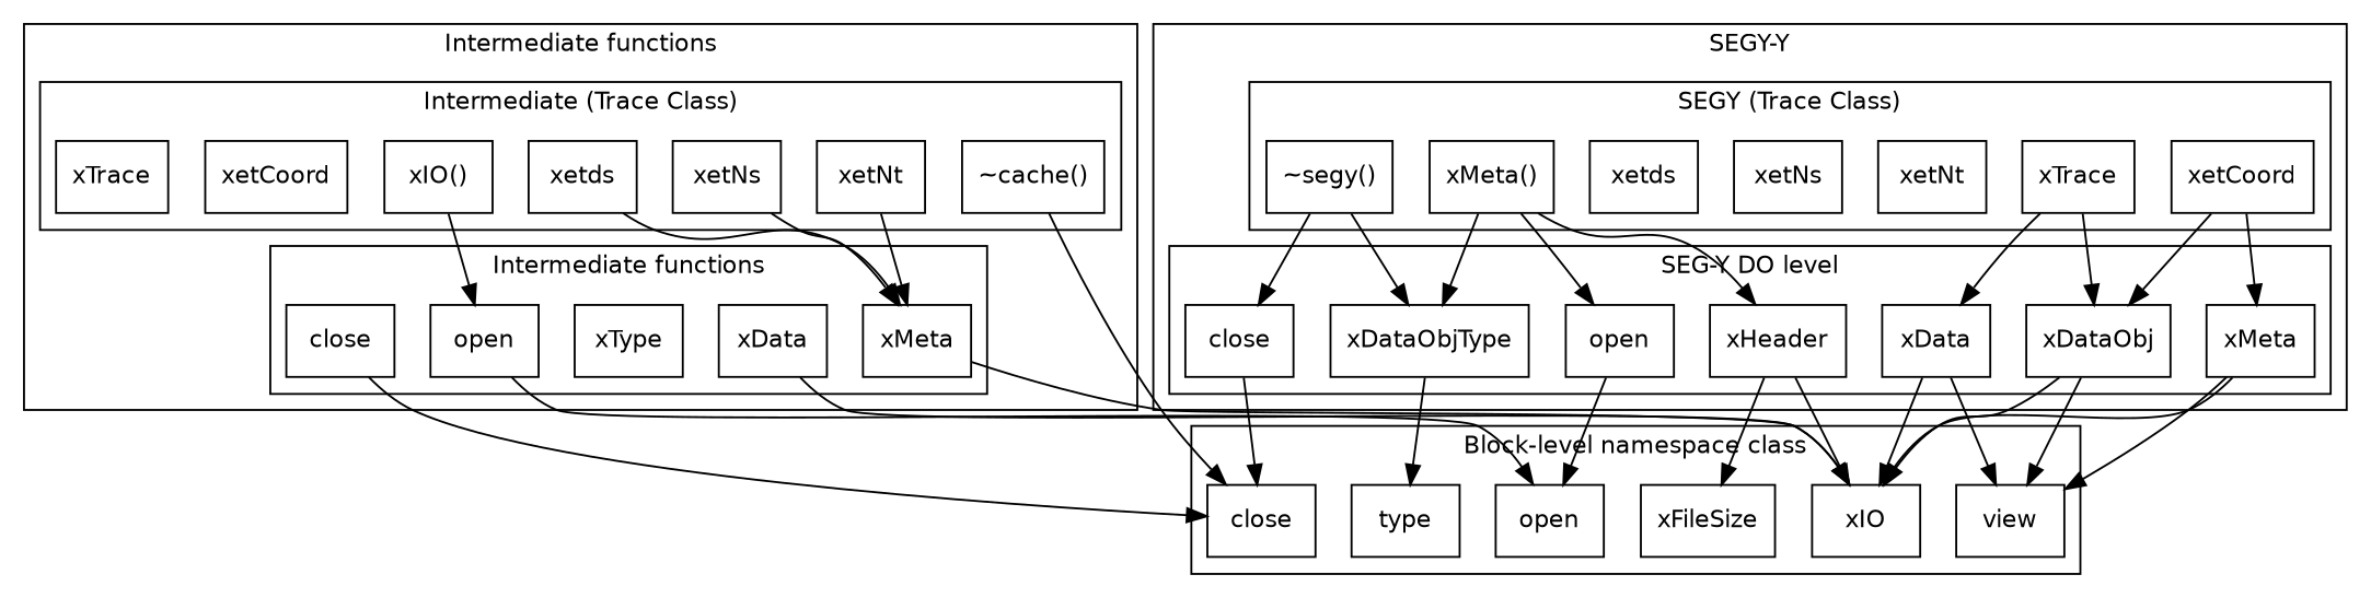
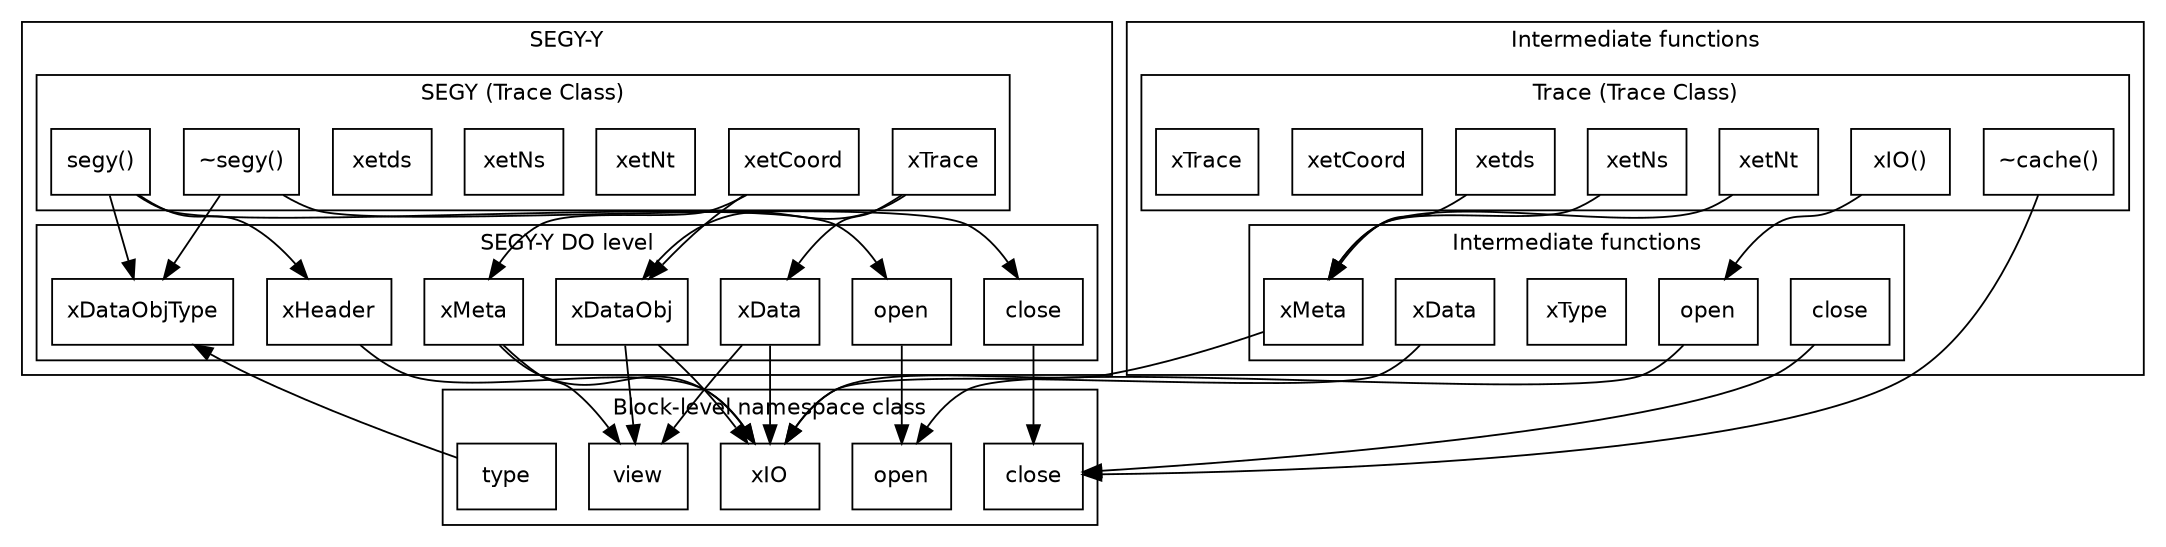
  digraph {
    fontname="DejaVu Sans"
    fontsize=12
    node [fontname="DejaVu Sans" fontsize=12 shape=record]
    edge [fontname="DejaVu Sans" fontsize=12]
    n1 [label="{open}"]
    n2 [label="{close}"]
-   n3 [label="{xFileSize}"]
    n4 [label="{view}"]
    n5 [label="{type}"]
    n6 [label="{xIO}"]
    n7 [label="{open}"]
    n8 [label="{close}"]
    n9 [label="{xType}"]
    n10 [label="{xMeta}"]
    n11 [label="{xData}"]
    n12 [label="xIO()"]
    n13 [label="~cache()"]
    n14 [label="{xetNt}"]
    n15 [label="{xetNs}"]
    n16 [label="{xetds}"]
    n17 [label="{xetCoord}"]
    n18 [label="{xTrace}"]
-   n19 [label="xMeta()"]
+   n19 [label="segy()"]
    n20 [label="~segy()"]
    n21 [label="{xetNt}"]
    n22 [label="{xetNs}"]
    n23 [label="{xetds}"]
    n24 [label="{xetCoord}"]
    n25 [label="{xTrace}"]
    n26 [label="{open}"]
    n27 [label="{close}"]
    n28 [label="{xHeader}"]
    n29 [label="{xMeta}"]
    n30 [label="{xDataObjType}"]
    n31 [label="{xData}"]
    n32 [label="{xDataObj}"]
    subgraph cluster_1 {
      label="Block-level namespace class"
      n1
      n2
-     n3
      n4
      n5
      n6
    }
    subgraph cluster_2 {
      label="Intermediate functions"
      subgraph cluster_3 {
        label="Intermediate functions"
        n7
        n8
        n9
        n10
        n11
      }
      subgraph cluster_4 {
-       label="Intermediate (Trace Class)"
+       label="Trace (Trace Class)"
        n12
        n13
        n14
        n15
        n16
        n17
        n18
      }
    }
    subgraph cluster_5 {
      label="SEGY-Y"
      subgraph cluster_6 {
        label="SEGY (Trace Class)"
        n19
        n20
        n21
        n22
        n23
        n24
        n25
      }
      subgraph cluster_7 {
-       label="SEG-Y DO level"
+       label="SEGY-Y DO level"
        n26
        n27
        n28
        n29
        n30
        n31
        n32
      }
    }
    n7 -> n1
    n8 -> n2
    n10 -> n6
    n11 -> n6
    n12 -> n7
    n13 -> n2
    n14 -> n10
    n15 -> n10
    n16 -> n10
    n19 -> n26
    n19 -> n28
    n19 -> n30
    n20 -> n27
    n20 -> n30
    n24 -> n29
    n24 -> n32
    n25 -> n31
    n25 -> n32
    n26 -> n1
    n27 -> n2
-   n28 -> n3
    n28 -> n6
    n29 -> n4
    n29 -> n6
-   n30 -> n5
+   n5 -> n30
    n31 -> n4
    n31 -> n6
    n32 -> n4
    n32 -> n6
  }
